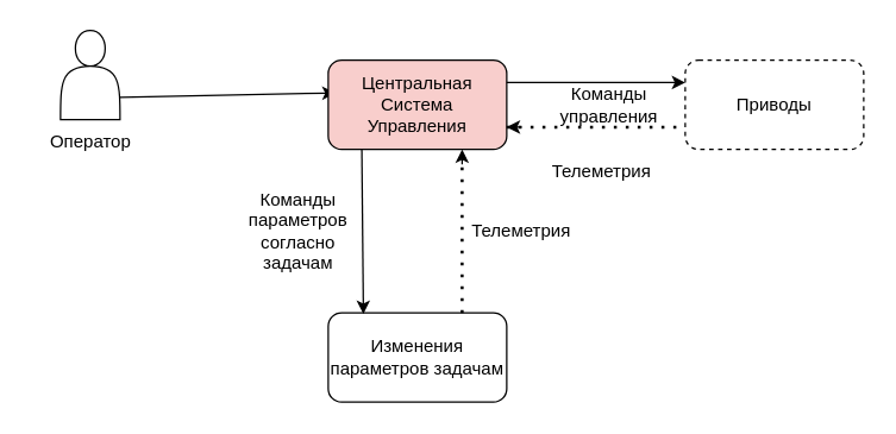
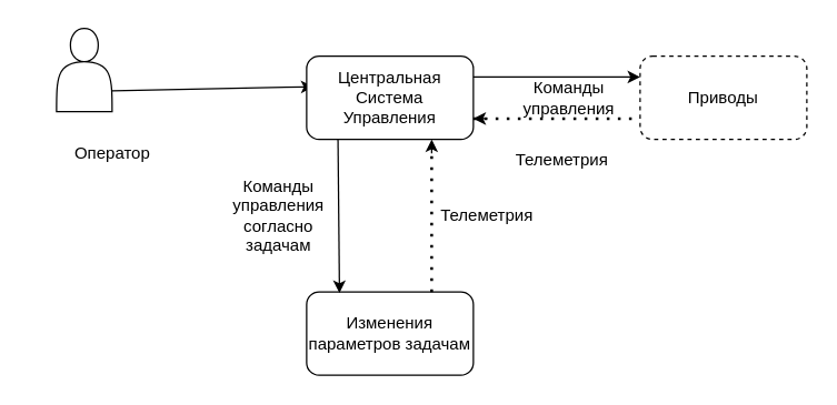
  <mxCell id="0" />
  <mxCell id="1" parent="0" />
  <mxCell id="2" value="" style="endArrow=classic;html=1;rounded=0;entryX=0.041;entryY=0.367;entryDx=0;entryDy=0;exitX=1;exitY=0.75;exitDx=0;exitDy=0;entryPerimeter=0;" edge="1" parent="1" source="8" target="3"><mxGeometry width="50" height="50" relative="1" as="geometry"><mxPoint x="90" y="55" as="sourcePoint" /><mxPoint x="190" y="59.5" as="targetPoint" /></mxGeometry></mxCell>
- <mxCell id="3" value="Центральная Система Управления" style="rounded=1;whiteSpace=wrap;html=1;fillColor=#f8cecc;" vertex="1" parent="1"><mxGeometry x="220" y="40" width="120" height="60" as="geometry" /></mxCell>
+ <mxCell id="3" value="Центральная Система Управления" style="rounded=1;whiteSpace=wrap;html=1;" vertex="1" parent="1"><mxGeometry x="220" y="40" width="120" height="60" as="geometry" /></mxCell>
  <mxCell id="4" value="Изменения параметров задачам" style="rounded=1;whiteSpace=wrap;html=1;" vertex="1" parent="1"><mxGeometry x="220" y="210" width="120" height="60" as="geometry" /></mxCell>
  <mxCell id="5" value="Приводы" style="rounded=1;whiteSpace=wrap;html=1;dashed=1;" vertex="1" parent="1"><mxGeometry x="460" y="40" width="120" height="60" as="geometry" /></mxCell>
  <mxCell id="6" value="" style="endArrow=classic;html=1;rounded=0;exitX=1;exitY=0.25;exitDx=0;exitDy=0;entryX=0;entryY=0.25;entryDx=0;entryDy=0;" edge="1" parent="1" source="3" target="5"><mxGeometry width="50" height="50" relative="1" as="geometry"><mxPoint x="380" y="230" as="sourcePoint" /><mxPoint x="430" y="180" as="targetPoint" /></mxGeometry></mxCell>
  <mxCell id="7" value="" style="endArrow=none;dashed=1;html=1;dashPattern=1 3;strokeWidth=2;rounded=0;entryX=0;entryY=0.75;entryDx=0;entryDy=0;exitX=1;exitY=0.75;exitDx=0;exitDy=0;" edge="1" parent="1" source="3" target="5"><mxGeometry width="50" height="50" relative="1" as="geometry"><mxPoint x="350" y="80" as="sourcePoint" /><mxPoint x="590" y="160" as="targetPoint" /></mxGeometry></mxCell>
  <mxCell id="8" value="" style="shape=actor;whiteSpace=wrap;html=1;" vertex="1" parent="1"><mxGeometry x="40" y="20" width="40" height="60" as="geometry" /></mxCell>
- <mxCell id="9" value="Оператор" style="text;html=1;align=center;verticalAlign=middle;resizable=0;points=[];autosize=1;strokeColor=none;fillColor=none;" vertex="1" parent="1"><mxGeometry x="20" y="80" width="80" height="30" as="geometry" /></mxCell>
+ <mxCell id="9" value="Оператор" style="text;html=1;align=center;verticalAlign=middle;resizable=0;points=[];autosize=1;strokeColor=none;fillColor=none;" vertex="1" parent="1"><mxGeometry x="40" y="95" width="80" height="30" as="geometry" /></mxCell>
  <mxCell id="10" value="" style="endArrow=classic;html=1;rounded=0;entryX=1;entryY=0.75;entryDx=0;entryDy=0;" edge="1" parent="1" target="3"><mxGeometry width="50" height="50" relative="1" as="geometry"><mxPoint x="340" y="85" as="sourcePoint" /><mxPoint x="430" y="180" as="targetPoint" /></mxGeometry></mxCell>
  <mxCell id="11" value="" style="endArrow=classic;html=1;rounded=0;entryX=1;entryY=0.75;entryDx=0;entryDy=0;" edge="1" parent="1" target="3"><mxGeometry width="50" height="50" relative="1" as="geometry"><mxPoint x="350" y="85" as="sourcePoint" /><mxPoint x="364" y="80" as="targetPoint" /></mxGeometry></mxCell>
  <mxCell id="12" value="" style="endArrow=classic;html=1;rounded=0;exitX=0.188;exitY=0.998;exitDx=0;exitDy=0;exitPerimeter=0;entryX=0.197;entryY=0.013;entryDx=0;entryDy=0;entryPerimeter=0;" edge="1" parent="1" source="3" target="4"><mxGeometry width="50" height="50" relative="1" as="geometry"><mxPoint x="380" y="230" as="sourcePoint" /><mxPoint x="430" y="180" as="targetPoint" /></mxGeometry></mxCell>
  <mxCell id="13" value="" style="endArrow=classic;html=1;rounded=0;entryX=0.75;entryY=1;entryDx=0;entryDy=0;" edge="1" parent="1" target="3"><mxGeometry width="50" height="50" relative="1" as="geometry"><mxPoint x="310" y="110" as="sourcePoint" /><mxPoint x="430" y="180" as="targetPoint" /></mxGeometry></mxCell>
  <mxCell id="14" value="" style="endArrow=none;dashed=1;html=1;dashPattern=1 3;strokeWidth=2;rounded=0;exitX=0.75;exitY=0;exitDx=0;exitDy=0;entryX=0.75;entryY=1;entryDx=0;entryDy=0;" edge="1" parent="1" source="4" target="3"><mxGeometry width="50" height="50" relative="1" as="geometry"><mxPoint x="380" y="230" as="sourcePoint" /><mxPoint x="430" y="180" as="targetPoint" /></mxGeometry></mxCell>
- <mxCell id="15" value="Команды параметров согласно задачам" style="text;html=1;align=center;verticalAlign=middle;whiteSpace=wrap;rounded=0;" vertex="1" parent="1"><mxGeometry x="170" y="140" width="60" height="30" as="geometry" /></mxCell>
+ <mxCell id="15" value="Команды управления согласно задачам" style="text;html=1;align=center;verticalAlign=middle;whiteSpace=wrap;rounded=0;" vertex="1" parent="1"><mxGeometry x="170" y="140" width="60" height="30" as="geometry" /></mxCell>
  <mxCell id="16" value="Телеметрия" style="text;html=1;align=center;verticalAlign=middle;whiteSpace=wrap;rounded=0;" vertex="1" parent="1"><mxGeometry x="320" y="140" width="60" height="30" as="geometry" /></mxCell>
  <mxCell id="17" value="Команды управления" style="text;html=1;align=center;verticalAlign=middle;whiteSpace=wrap;rounded=0;" vertex="1" parent="1"><mxGeometry x="378.5" y="55" width="60" height="30" as="geometry" /></mxCell>
  <mxCell id="18" value="Телеметрия" style="text;html=1;align=center;verticalAlign=middle;whiteSpace=wrap;rounded=0;" vertex="1" parent="1"><mxGeometry x="374" y="100" width="60" height="30" as="geometry" /></mxCell>
